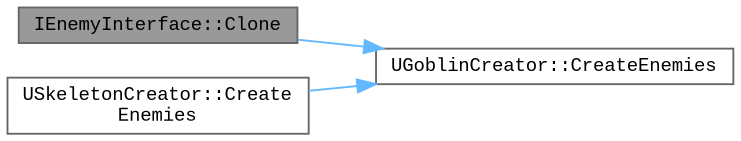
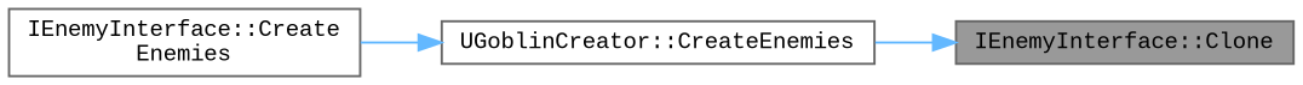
  digraph {
    fontname="Liberation Mono"
    rankdir=RL
    node [color=grey40 fillcolor=white fontname="Liberation Mono" fontsize=10 shape=box style=filled]
    edge [color=steelblue1 dir=back fontname="Liberation Mono" fontsize=10 labelfontname=Helvetica labelfontsize=10 style=solid]
    n1 [color=gray40 fillcolor=grey60 fontcolor=black height=0.2 label="IEnemyInterface::Clone" width=0.4]
    n2 [height=0.2 label="UGoblinCreator::CreateEnemies" width=0.4]
-   n3 [height=0.2 label="USkeletonCreator::Create\lEnemies" width=0.4]
-   n2 -> n1
+   n3 [height=0.2 label="IEnemyInterface::Create\lEnemies" width=0.4]
+   n1 -> n2
    n2 -> n3
  }
